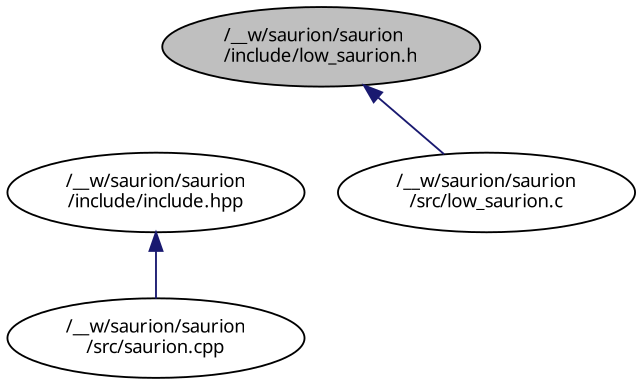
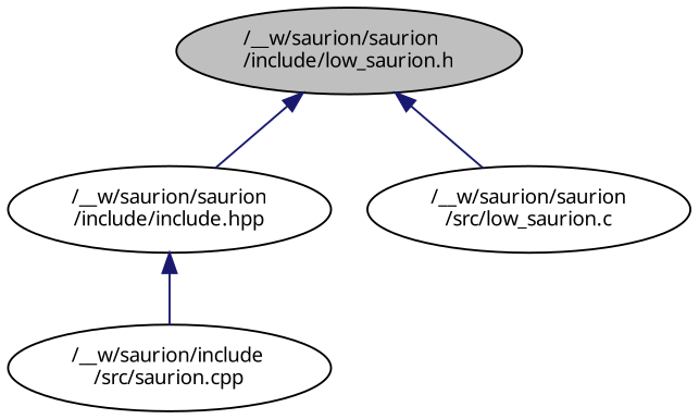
  digraph {
    fontname="Noto Sans"
    node [color=black fillcolor=white fontname="Noto Sans" fontsize=10 shape=ellipse style=filled]
    edge [color=midnightblue dir=back fontname="Noto Sans" fontsize=10 labelfontname=Helvetica labelfontsize=10 style=solid]
    n1 [fillcolor=grey75 fontcolor=black height=0.2 label="/__w/saurion/saurion\l/include/low_saurion.h" width=0.4]
    n2 [height=0.2 label="/__w/saurion/saurion\l/include/include.hpp" width=0.4]
    n3 [height=0.2 label="/__w/saurion/saurion\l/src/low_saurion.c" width=0.4]
-   n4 [height=0.2 label="/__w/saurion/saurion\l/src/saurion.cpp" width=0.4]
+   n4 [height=0.2 label="/__w/saurion/include\l/src/saurion.cpp" width=0.4]
+   n1 -> n2
    n1 -> n3
    n2 -> n4
  }
